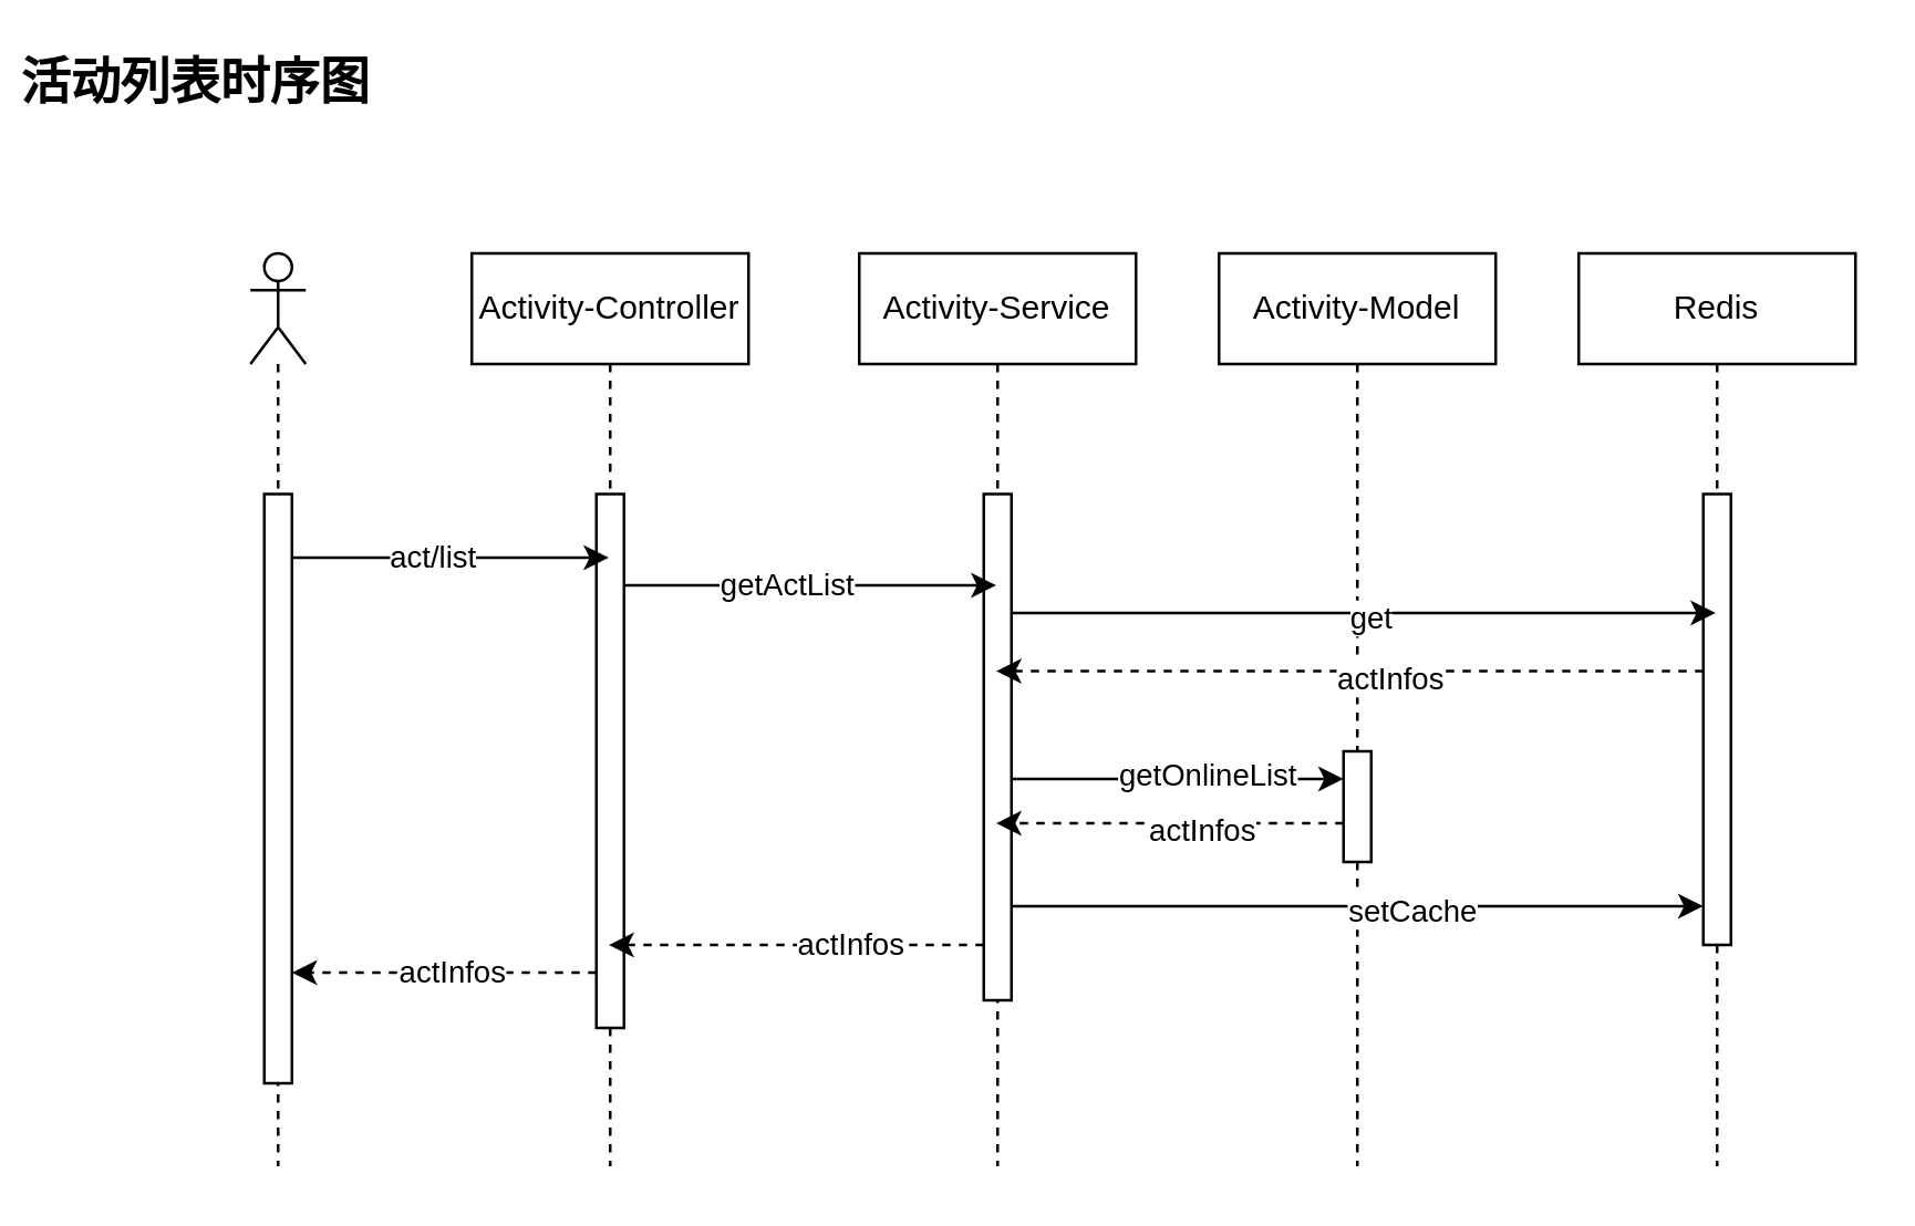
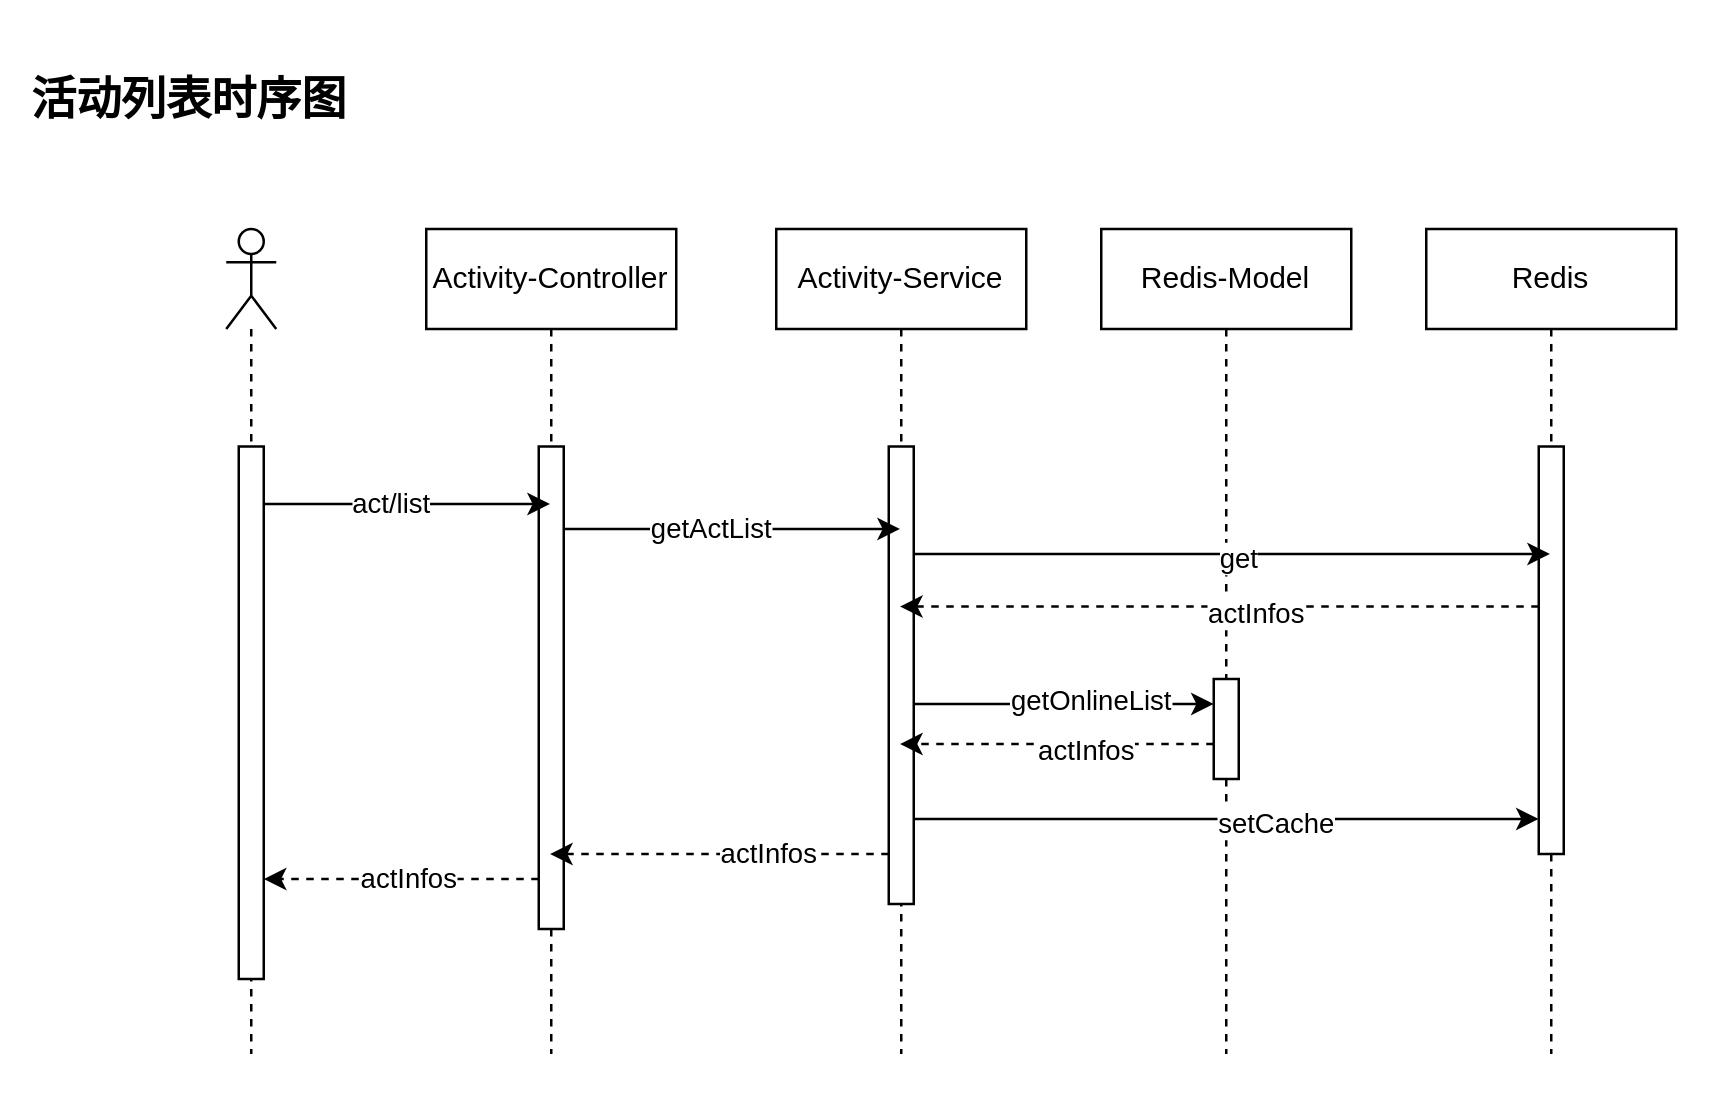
  <mxCell id="0" />
  <mxCell id="1" parent="0" />
  <mxCell id="2" value="" style="shape=umlLifeline;perimeter=lifelinePerimeter;whiteSpace=wrap;html=1;container=1;dropTarget=0;collapsible=0;recursiveResize=0;outlineConnect=0;portConstraint=eastwest;newEdgeStyle={&quot;edgeStyle&quot;:&quot;elbowEdgeStyle&quot;,&quot;elbow&quot;:&quot;vertical&quot;,&quot;curved&quot;:0,&quot;rounded&quot;:0};participant=umlActor;" vertex="1" parent="1"><mxGeometry x="90" y="91" width="20" height="330" as="geometry" /></mxCell>
  <mxCell id="3" value="" style="html=1;points=[];perimeter=orthogonalPerimeter;outlineConnect=0;targetShapes=umlLifeline;portConstraint=eastwest;newEdgeStyle={&quot;edgeStyle&quot;:&quot;elbowEdgeStyle&quot;,&quot;elbow&quot;:&quot;vertical&quot;,&quot;curved&quot;:0,&quot;rounded&quot;:0};" vertex="1" parent="2"><mxGeometry x="5" y="87" width="10" height="213" as="geometry" /></mxCell>
  <mxCell id="4" value="Activity-Controller" style="shape=umlLifeline;perimeter=lifelinePerimeter;whiteSpace=wrap;html=1;container=1;dropTarget=0;collapsible=0;recursiveResize=0;outlineConnect=0;portConstraint=eastwest;newEdgeStyle={&quot;edgeStyle&quot;:&quot;elbowEdgeStyle&quot;,&quot;elbow&quot;:&quot;vertical&quot;,&quot;curved&quot;:0,&quot;rounded&quot;:0};" vertex="1" parent="1"><mxGeometry x="170" y="91" width="100" height="330" as="geometry" /></mxCell>
  <mxCell id="5" value="" style="html=1;points=[];perimeter=orthogonalPerimeter;outlineConnect=0;targetShapes=umlLifeline;portConstraint=eastwest;newEdgeStyle={&quot;edgeStyle&quot;:&quot;elbowEdgeStyle&quot;,&quot;elbow&quot;:&quot;vertical&quot;,&quot;curved&quot;:0,&quot;rounded&quot;:0};" vertex="1" parent="4"><mxGeometry x="45" y="87" width="10" height="193" as="geometry" /></mxCell>
  <mxCell id="6" style="edgeStyle=elbowEdgeStyle;rounded=0;orthogonalLoop=1;jettySize=auto;html=1;elbow=vertical;curved=0;" edge="1" parent="1" source="3" target="4"><mxGeometry relative="1" as="geometry"><Array as="points"><mxPoint x="140" y="201" /></Array></mxGeometry></mxCell>
  <mxCell id="7" value="act/list&lt;br&gt;" style="edgeLabel;html=1;align=center;verticalAlign=middle;resizable=0;points=[];" vertex="1" connectable="0" parent="6"><mxGeometry x="-0.127" y="1" relative="1" as="geometry"><mxPoint as="offset" /></mxGeometry></mxCell>
  <mxCell id="8" value="Activity-Service" style="shape=umlLifeline;perimeter=lifelinePerimeter;whiteSpace=wrap;html=1;container=1;dropTarget=0;collapsible=0;recursiveResize=0;outlineConnect=0;portConstraint=eastwest;newEdgeStyle={&quot;edgeStyle&quot;:&quot;elbowEdgeStyle&quot;,&quot;elbow&quot;:&quot;vertical&quot;,&quot;curved&quot;:0,&quot;rounded&quot;:0};" vertex="1" parent="1"><mxGeometry x="310" y="91" width="100" height="330" as="geometry" /></mxCell>
  <mxCell id="9" value="" style="html=1;points=[];perimeter=orthogonalPerimeter;outlineConnect=0;targetShapes=umlLifeline;portConstraint=eastwest;newEdgeStyle={&quot;edgeStyle&quot;:&quot;elbowEdgeStyle&quot;,&quot;elbow&quot;:&quot;vertical&quot;,&quot;curved&quot;:0,&quot;rounded&quot;:0};" vertex="1" parent="8"><mxGeometry x="45" y="87" width="10" height="183" as="geometry" /></mxCell>
  <mxCell id="10" style="edgeStyle=elbowEdgeStyle;rounded=0;orthogonalLoop=1;jettySize=auto;html=1;elbow=vertical;curved=0;" edge="1" parent="1" source="5" target="8"><mxGeometry relative="1" as="geometry"><Array as="points"><mxPoint x="270" y="211" /></Array></mxGeometry></mxCell>
  <mxCell id="11" value="getActList" style="edgeLabel;html=1;align=center;verticalAlign=middle;resizable=0;points=[];" vertex="1" connectable="0" parent="10"><mxGeometry x="-0.138" y="1" relative="1" as="geometry"><mxPoint as="offset" /></mxGeometry></mxCell>
- <mxCell id="12" value="Activity-Model" style="shape=umlLifeline;perimeter=lifelinePerimeter;whiteSpace=wrap;html=1;container=1;dropTarget=0;collapsible=0;recursiveResize=0;outlineConnect=0;portConstraint=eastwest;newEdgeStyle={&quot;edgeStyle&quot;:&quot;elbowEdgeStyle&quot;,&quot;elbow&quot;:&quot;vertical&quot;,&quot;curved&quot;:0,&quot;rounded&quot;:0};" vertex="1" parent="1"><mxGeometry x="440" y="91" width="100" height="330" as="geometry" /></mxCell>
+ <mxCell id="12" value="Redis-Model" style="shape=umlLifeline;perimeter=lifelinePerimeter;whiteSpace=wrap;html=1;container=1;dropTarget=0;collapsible=0;recursiveResize=0;outlineConnect=0;portConstraint=eastwest;newEdgeStyle={&quot;edgeStyle&quot;:&quot;elbowEdgeStyle&quot;,&quot;elbow&quot;:&quot;vertical&quot;,&quot;curved&quot;:0,&quot;rounded&quot;:0};" vertex="1" parent="1"><mxGeometry x="440" y="91" width="100" height="330" as="geometry" /></mxCell>
  <mxCell id="13" value="" style="html=1;points=[];perimeter=orthogonalPerimeter;outlineConnect=0;targetShapes=umlLifeline;portConstraint=eastwest;newEdgeStyle={&quot;edgeStyle&quot;:&quot;elbowEdgeStyle&quot;,&quot;elbow&quot;:&quot;vertical&quot;,&quot;curved&quot;:0,&quot;rounded&quot;:0};" vertex="1" parent="12"><mxGeometry x="45" y="180" width="10" height="40" as="geometry" /></mxCell>
- <mxCell id="14" value="&lt;b&gt;&lt;font style=&quot;font-size: 18px;&quot;&gt;活动列表时序图&lt;/font&gt;&lt;/b&gt;" style="text;html=1;align=center;verticalAlign=middle;resizable=0;points=[];autosize=1;strokeColor=none;fillColor=none;" vertex="1" parent="1"><mxGeometry x="15" y="10" width="110" height="40" as="geometry" /></mxCell>
+ <mxCell id="14" value="&lt;b&gt;&lt;font style=&quot;font-size: 18px;&quot;&gt;活动列表时序图&lt;/font&gt;&lt;/b&gt;" style="text;html=1;align=center;verticalAlign=middle;resizable=0;points=[];autosize=1;strokeColor=none;fillColor=none;" vertex="1" parent="1"><mxGeometry x="20" y="20" width="110" height="40" as="geometry" /></mxCell>
  <mxCell id="15" value="Redis" style="shape=umlLifeline;perimeter=lifelinePerimeter;whiteSpace=wrap;html=1;container=1;dropTarget=0;collapsible=0;recursiveResize=0;outlineConnect=0;portConstraint=eastwest;newEdgeStyle={&quot;edgeStyle&quot;:&quot;elbowEdgeStyle&quot;,&quot;elbow&quot;:&quot;vertical&quot;,&quot;curved&quot;:0,&quot;rounded&quot;:0};" vertex="1" parent="1"><mxGeometry x="570" y="91" width="100" height="330" as="geometry" /></mxCell>
  <mxCell id="16" value="" style="html=1;points=[];perimeter=orthogonalPerimeter;outlineConnect=0;targetShapes=umlLifeline;portConstraint=eastwest;newEdgeStyle={&quot;edgeStyle&quot;:&quot;elbowEdgeStyle&quot;,&quot;elbow&quot;:&quot;vertical&quot;,&quot;curved&quot;:0,&quot;rounded&quot;:0};" vertex="1" parent="15"><mxGeometry x="45" y="87" width="10" height="163" as="geometry" /></mxCell>
  <mxCell id="17" style="edgeStyle=elbowEdgeStyle;rounded=0;orthogonalLoop=1;jettySize=auto;html=1;elbow=vertical;curved=0;" edge="1" parent="1" source="9" target="15"><mxGeometry relative="1" as="geometry"><Array as="points"><mxPoint x="468" y="221" /></Array></mxGeometry></mxCell>
  <mxCell id="18" value="get&lt;br&gt;" style="edgeLabel;html=1;align=center;verticalAlign=middle;resizable=0;points=[];" vertex="1" connectable="0" parent="17"><mxGeometry x="0.014" relative="1" as="geometry"><mxPoint y="1" as="offset" /></mxGeometry></mxCell>
  <mxCell id="19" style="edgeStyle=elbowEdgeStyle;rounded=0;orthogonalLoop=1;jettySize=auto;html=1;elbow=vertical;curved=0;dashed=1;" edge="1" parent="1"><mxGeometry relative="1" as="geometry"><mxPoint x="615" y="242" as="sourcePoint" /><mxPoint x="359.5" y="242" as="targetPoint" /></mxGeometry></mxCell>
  <mxCell id="20" value="actInfos" style="edgeLabel;html=1;align=center;verticalAlign=middle;resizable=0;points=[];" vertex="1" connectable="0" parent="19"><mxGeometry x="-0.108" y="2" relative="1" as="geometry"><mxPoint as="offset" /></mxGeometry></mxCell>
  <mxCell id="21" style="edgeStyle=elbowEdgeStyle;rounded=0;orthogonalLoop=1;jettySize=auto;html=1;elbow=vertical;curved=0;" edge="1" parent="1" source="9" target="13"><mxGeometry relative="1" as="geometry"><Array as="points"><mxPoint x="420" y="281" /></Array></mxGeometry></mxCell>
  <mxCell id="22" value="getOnlineList" style="edgeLabel;html=1;align=center;verticalAlign=middle;resizable=0;points=[];" vertex="1" connectable="0" parent="21"><mxGeometry x="0.167" y="2" relative="1" as="geometry"><mxPoint as="offset" /></mxGeometry></mxCell>
  <mxCell id="23" style="edgeStyle=elbowEdgeStyle;rounded=0;orthogonalLoop=1;jettySize=auto;html=1;elbow=horizontal;curved=0;dashed=1;" edge="1" parent="1"><mxGeometry relative="1" as="geometry"><mxPoint x="485" y="297" as="sourcePoint" /><mxPoint x="359.5" y="297" as="targetPoint" /></mxGeometry></mxCell>
  <mxCell id="24" value="actInfos" style="edgeLabel;html=1;align=center;verticalAlign=middle;resizable=0;points=[];" vertex="1" connectable="0" parent="23"><mxGeometry x="-0.171" y="2" relative="1" as="geometry"><mxPoint as="offset" /></mxGeometry></mxCell>
  <mxCell id="25" style="edgeStyle=elbowEdgeStyle;rounded=0;orthogonalLoop=1;jettySize=auto;html=1;elbow=vertical;curved=0;" edge="1" parent="1"><mxGeometry relative="1" as="geometry"><mxPoint x="365" y="327" as="sourcePoint" /><mxPoint x="615" y="327" as="targetPoint" /><Array as="points"><mxPoint x="490" y="327" /></Array></mxGeometry></mxCell>
  <mxCell id="26" value="setCache" style="edgeLabel;html=1;align=center;verticalAlign=middle;resizable=0;points=[];" vertex="1" connectable="0" parent="25"><mxGeometry x="0.152" y="-1" relative="1" as="geometry"><mxPoint as="offset" /></mxGeometry></mxCell>
  <mxCell id="27" style="edgeStyle=elbowEdgeStyle;rounded=0;orthogonalLoop=1;jettySize=auto;html=1;elbow=vertical;curved=0;dashed=1;" edge="1" parent="1" source="9" target="4"><mxGeometry relative="1" as="geometry"><Array as="points"><mxPoint x="290" y="341" /></Array></mxGeometry></mxCell>
  <mxCell id="28" value="actInfos" style="edgeLabel;html=1;align=center;verticalAlign=middle;resizable=0;points=[];" vertex="1" connectable="0" parent="27"><mxGeometry x="-0.277" y="-1" relative="1" as="geometry"><mxPoint as="offset" /></mxGeometry></mxCell>
  <mxCell id="29" style="edgeStyle=elbowEdgeStyle;rounded=0;orthogonalLoop=1;jettySize=auto;html=1;elbow=vertical;curved=0;dashed=1;" edge="1" parent="1" source="5" target="3"><mxGeometry relative="1" as="geometry"><Array as="points"><mxPoint x="150" y="351" /></Array></mxGeometry></mxCell>
  <mxCell id="30" value="actInfos" style="edgeLabel;html=1;align=center;verticalAlign=middle;resizable=0;points=[];" vertex="1" connectable="0" parent="29"><mxGeometry x="-0.036" y="-1" relative="1" as="geometry"><mxPoint as="offset" /></mxGeometry></mxCell>
